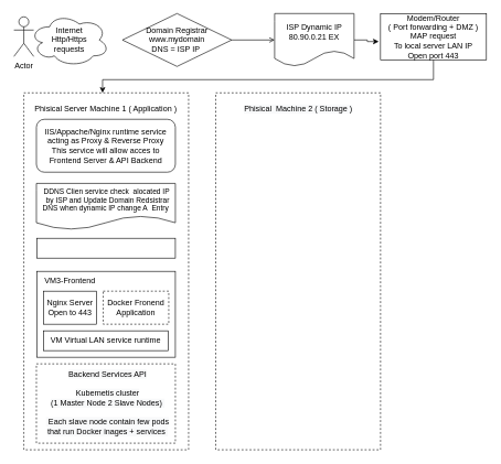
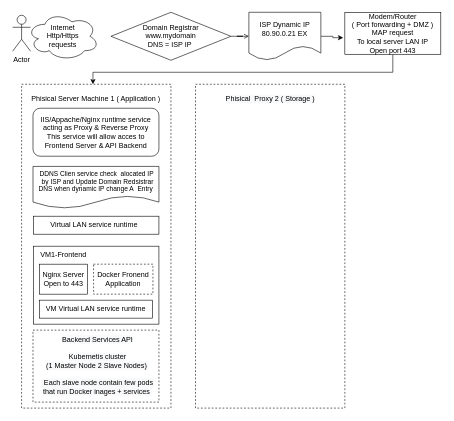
  <mxCell id="0" />
  <mxCell id="1" parent="0" />
  <mxCell id="2" value="" style="rounded=0;whiteSpace=wrap;html=1;dashed=1;fontSize=11;" vertex="1" parent="1"><mxGeometry x="35" y="140" width="249" height="540" as="geometry" /></mxCell>
  <mxCell id="3" value="" style="rounded=0;whiteSpace=wrap;html=1;dashed=1;fontSize=11;" vertex="1" parent="1"><mxGeometry x="54" y="550" width="210" height="120" as="geometry" /></mxCell>
  <mxCell id="4" style="edgeStyle=orthogonalEdgeStyle;rounded=0;orthogonalLoop=1;jettySize=auto;html=1;entryX=0;entryY=0.5;entryDx=0;entryDy=0;endArrow=open;" edge="1" parent="1" source="5" target="8"><mxGeometry relative="1" as="geometry" /></mxCell>
- <mxCell id="5" value="Domain Registrar&lt;br&gt;www.mydomain &lt;br&gt;DNS = ISP IP&amp;nbsp;" style="rhombus;whiteSpace=wrap;html=1;" vertex="1" parent="1"><mxGeometry x="184" y="20" width="165" height="80" as="geometry" /></mxCell>
+ <mxCell id="5" value="Domain Registrar&lt;br&gt;www.mydomain &lt;br&gt;DNS = ISP IP&amp;nbsp;" style="rhombus;whiteSpace=wrap;html=1;" vertex="1" parent="1"><mxGeometry x="184" y="20" width="200" height="80" as="geometry" /></mxCell>
  <mxCell id="6" value="Internet &lt;br&gt;Http/Https&lt;br&gt;requests" style="ellipse;shape=cloud;whiteSpace=wrap;html=1;" vertex="1" parent="1"><mxGeometry x="44" y="20" width="120" height="80" as="geometry" /></mxCell>
  <mxCell id="7" style="edgeStyle=orthogonalEdgeStyle;rounded=0;orthogonalLoop=1;jettySize=auto;html=1;entryX=-0.017;entryY=0.605;entryDx=0;entryDy=0;entryPerimeter=0;" edge="1" parent="1" source="8" target="10"><mxGeometry relative="1" as="geometry" /></mxCell>
  <mxCell id="8" value="ISP Dynamic IP&lt;br&gt;80.90.0.21 EX" style="shape=document;whiteSpace=wrap;html=1;boundedLbl=1;" vertex="1" parent="1"><mxGeometry x="414" y="20" width="120" height="80" as="geometry" /></mxCell>
  <mxCell id="9" style="edgeStyle=orthogonalEdgeStyle;rounded=0;orthogonalLoop=1;jettySize=auto;html=1;" edge="1" parent="1" source="10"><mxGeometry relative="1" as="geometry"><mxPoint x="154" y="140" as="targetPoint" /><Array as="points"><mxPoint x="654" y="120" /><mxPoint x="154" y="120" /></Array></mxGeometry></mxCell>
  <mxCell id="10" value="Modem/Router&lt;br&gt;( Port forwarding + DMZ )&lt;br&gt;MAP request&lt;br&gt;To local server LAN IP&lt;br&gt;Open port 443" style="shape=square;double=1;perimeter=rhombusPerimeter;whiteSpace=wrap;html=1;align=center;" vertex="1" parent="1"><mxGeometry x="574" y="20" width="160" height="70" as="geometry" /></mxCell>
  <mxCell id="11" value="Phisical Server Machine 1 ( Application )" style="text;html=1;strokeColor=none;fillColor=none;align=center;verticalAlign=middle;whiteSpace=wrap;rounded=0;" vertex="1" parent="1"><mxGeometry x="49" y="150" width="220" height="30" as="geometry" /></mxCell>
  <mxCell id="12" value="" style="rounded=0;whiteSpace=wrap;html=1;" vertex="1" parent="1"><mxGeometry x="55" y="410" width="209" height="130" as="geometry" /></mxCell>
- <mxCell id="13" value="VM3-Frontend" style="text;html=1;strokeColor=none;fillColor=none;align=center;verticalAlign=middle;whiteSpace=wrap;rounded=0;" vertex="1" parent="1"><mxGeometry x="55" y="410" width="100" height="30" as="geometry" /></mxCell>
+ <mxCell id="13" value="VM1-Frontend" style="text;html=1;strokeColor=none;fillColor=none;align=center;verticalAlign=middle;whiteSpace=wrap;rounded=0;" vertex="1" parent="1"><mxGeometry x="55" y="410" width="100" height="30" as="geometry" /></mxCell>
  <mxCell id="14" value="Docker Fronend Application" style="rounded=0;whiteSpace=wrap;html=1;dashed=1;" vertex="1" parent="1"><mxGeometry x="155" y="440" width="99" height="50" as="geometry" /></mxCell>
  <mxCell id="15" value="" style="rounded=0;whiteSpace=wrap;html=1;" vertex="1" parent="1"><mxGeometry x="65" y="440" width="80" height="50" as="geometry" /></mxCell>
  <mxCell id="16" value="Nginx Server&lt;br&gt;Open to 443" style="text;html=1;strokeColor=none;fillColor=none;align=center;verticalAlign=middle;whiteSpace=wrap;rounded=0;" vertex="1" parent="1"><mxGeometry x="55" y="450" width="100" height="30" as="geometry" /></mxCell>
  <mxCell id="17" value="Actor" style="shape=umlActor;verticalLabelPosition=bottom;verticalAlign=top;html=1;outlineConnect=0;" vertex="1" parent="1"><mxGeometry x="20" y="25" width="30" height="60" as="geometry" /></mxCell>
  <mxCell id="18" value="" style="rounded=1;whiteSpace=wrap;html=1;" vertex="1" parent="1"><mxGeometry x="54" y="180" width="210" height="80" as="geometry" /></mxCell>
  <mxCell id="19" value="IIS/Appache/Nginx runtime service acting as Proxy &amp;amp; Reverse Proxy&lt;br&gt;This service will allow acces to Frontend Server &amp;amp; API Backend" style="text;html=1;strokeColor=none;fillColor=none;align=center;verticalAlign=middle;whiteSpace=wrap;rounded=0;" vertex="1" parent="1"><mxGeometry x="54" y="190" width="210" height="60" as="geometry" /></mxCell>
  <mxCell id="20" value="" style="shape=document;whiteSpace=wrap;html=1;boundedLbl=1;" vertex="1" parent="1"><mxGeometry x="54" y="277" width="210" height="70" as="geometry" /></mxCell>
  <mxCell id="21" value="" style="rounded=0;whiteSpace=wrap;html=1;" vertex="1" parent="1"><mxGeometry x="55" y="360" width="209" height="30" as="geometry" /></mxCell>
+ <mxCell id="22" value="Virtual LAN service runtime" style="text;html=1;strokeColor=none;fillColor=none;align=center;verticalAlign=middle;whiteSpace=wrap;rounded=0;" vertex="1" parent="1"><mxGeometry x="64" y="360" width="184" height="30" as="geometry" /></mxCell>
  <mxCell id="23" value="DDNS Clien service check&amp;nbsp; alocated IP&lt;br style=&quot;font-size: 11px;&quot;&gt;&amp;nbsp;by ISP and Update Domain Redsistrar &lt;br style=&quot;font-size: 11px;&quot;&gt;DNS when dynamic IP change A&amp;nbsp; Entry&amp;nbsp;" style="text;html=1;align=center;verticalAlign=middle;resizable=0;points=[];autosize=1;strokeColor=none;fillColor=none;fontSize=11;" vertex="1" parent="1"><mxGeometry x="55" y="282" width="210" height="40" as="geometry" /></mxCell>
  <mxCell id="24" value="" style="rounded=0;whiteSpace=wrap;html=1;" vertex="1" parent="1"><mxGeometry x="65" y="500" width="188" height="30" as="geometry" /></mxCell>
  <mxCell id="25" value="VM Virtual LAN service runtime" style="text;html=1;strokeColor=none;fillColor=none;align=center;verticalAlign=middle;whiteSpace=wrap;rounded=0;" vertex="1" parent="1"><mxGeometry x="67" y="500" width="184" height="30" as="geometry" /></mxCell>
  <mxCell id="26" value="&lt;br&gt;&lt;br&gt;&lt;span style=&quot;color: rgb(0 , 0 , 0) ; font-family: &amp;#34;helvetica&amp;#34; ; font-size: 12px ; font-style: normal ; font-weight: 400 ; letter-spacing: normal ; text-align: center ; text-indent: 0px ; text-transform: none ; word-spacing: 0px ; background-color: rgb(248 , 249 , 250) ; display: inline ; float: none&quot;&gt;Backend Services API &lt;br&gt;&lt;br&gt;Kubernetis cluster&lt;br&gt;(1 Master Node 2 Slave Nodes)&amp;nbsp;&lt;br&gt;&lt;br&gt;&amp;nbsp;Each slave node contain few pods that run Docker inages + services&amp;nbsp;&lt;/span&gt;" style="text;html=1;strokeColor=none;fillColor=none;align=center;verticalAlign=middle;whiteSpace=wrap;rounded=0;dashed=1;fontSize=11;" vertex="1" parent="1"><mxGeometry x="67" y="581" width="190" height="30" as="geometry" /></mxCell>
  <mxCell id="27" value="" style="rounded=0;whiteSpace=wrap;html=1;dashed=1;fontSize=11;" vertex="1" parent="1"><mxGeometry x="325" y="140" width="249" height="540" as="geometry" /></mxCell>
- <mxCell id="28" value="&#10;&#10;&lt;span style=&quot;color: rgb(0, 0, 0); font-family: helvetica; font-size: 12px; font-style: normal; font-weight: 400; letter-spacing: normal; text-align: center; text-indent: 0px; text-transform: none; word-spacing: 0px; background-color: rgb(248, 249, 250); display: inline; float: none;&quot;&gt;Phisical&amp;nbsp; Machine 2 ( Storage )&lt;/span&gt;&#10;&#10;" style="text;html=1;strokeColor=none;fillColor=none;align=center;verticalAlign=middle;whiteSpace=wrap;rounded=0;dashed=1;fontSize=12;" vertex="1" parent="1"><mxGeometry x="364.5" y="150" width="170" height="30" as="geometry" /></mxCell>
+ <mxCell id="28" value="&#10;&#10;&lt;span style=&quot;color: rgb(0, 0, 0); font-family: helvetica; font-size: 12px; font-style: normal; font-weight: 400; letter-spacing: normal; text-align: center; text-indent: 0px; text-transform: none; word-spacing: 0px; background-color: rgb(248, 249, 250); display: inline; float: none;&quot;&gt;Phisical&amp;nbsp; Proxy 2 ( Storage )&lt;/span&gt;&#10;&#10;" style="text;html=1;strokeColor=none;fillColor=none;align=center;verticalAlign=middle;whiteSpace=wrap;rounded=0;dashed=1;fontSize=12;" vertex="1" parent="1"><mxGeometry x="364.5" y="150" width="170" height="30" as="geometry" /></mxCell>
